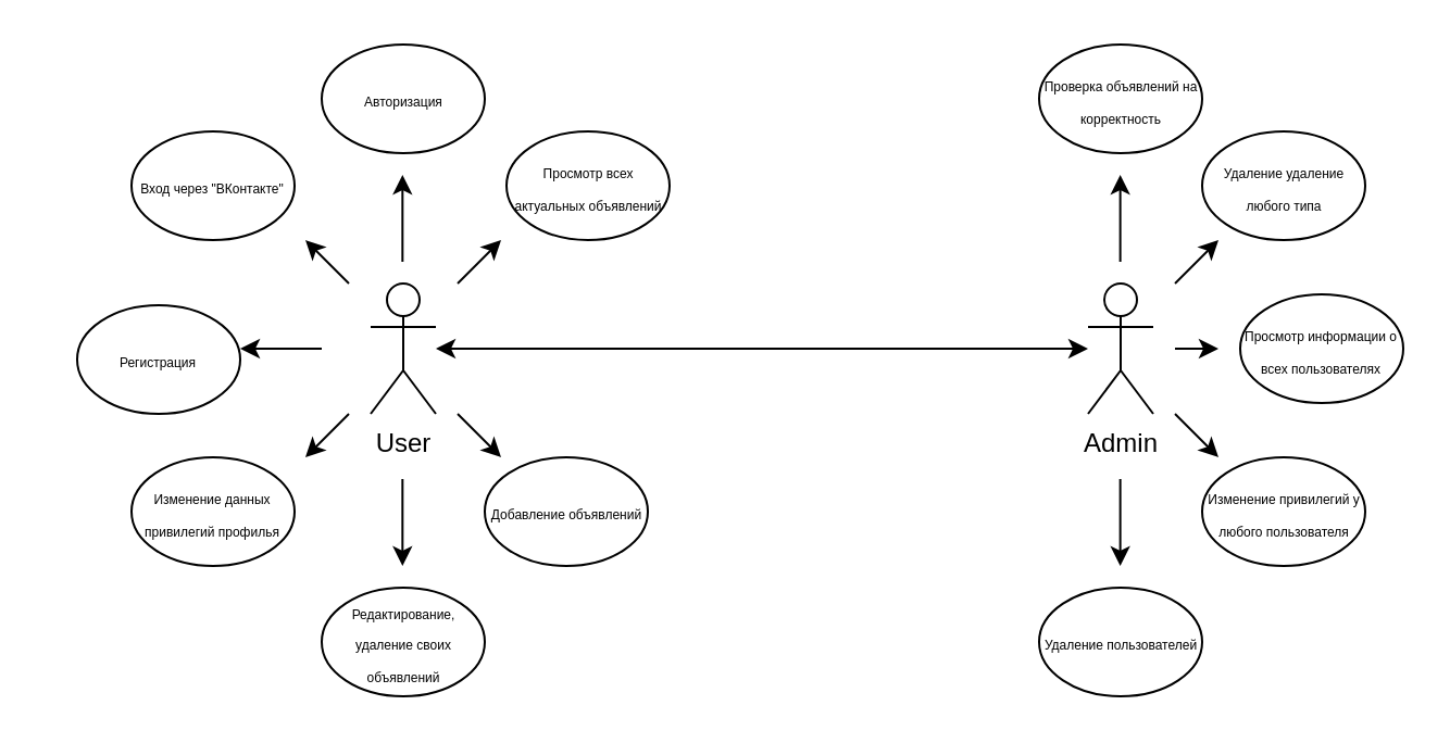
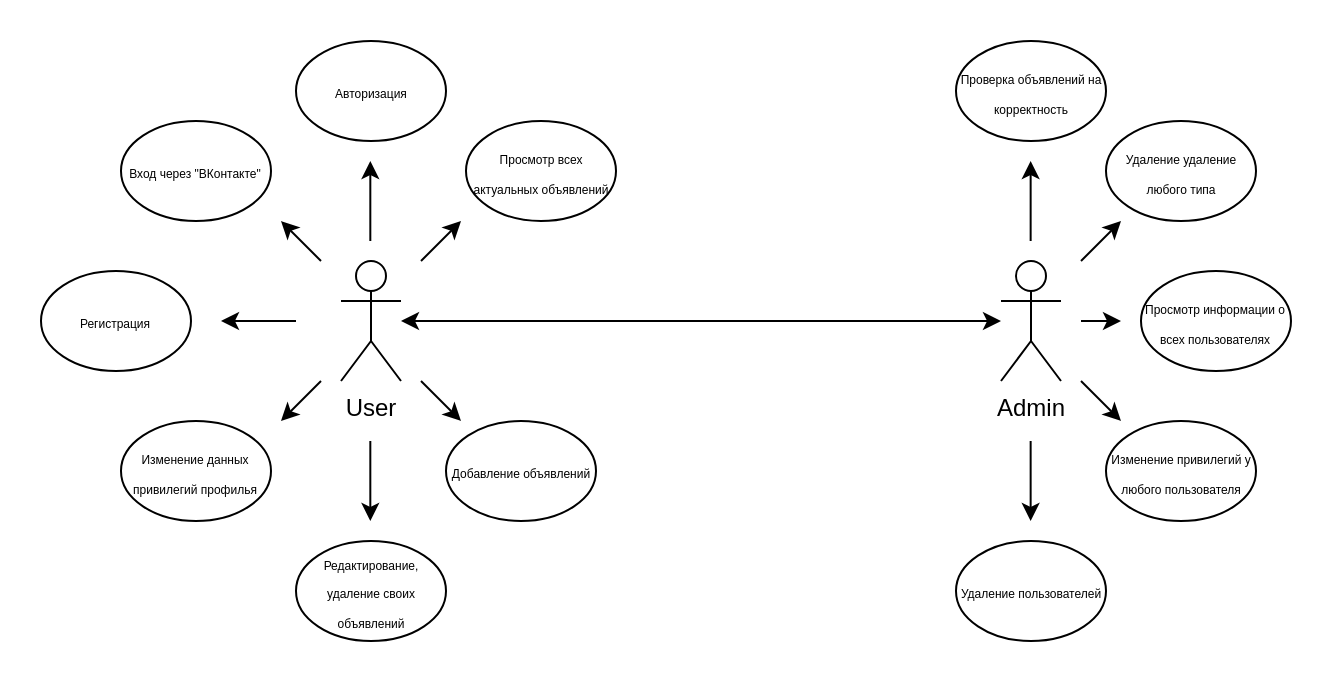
  <mxCell id="0" />
  <mxCell id="1" parent="0" />
  <mxCell id="2" value="User" style="shape=umlActor;verticalLabelPosition=bottom;verticalAlign=top;html=1;outlineConnect=0;" parent="1" vertex="1"><mxGeometry x="170" y="130" width="30" height="60" as="geometry" /></mxCell>
  <mxCell id="3" value="Admin" style="shape=umlActor;verticalLabelPosition=bottom;verticalAlign=top;html=1;outlineConnect=0;" parent="1" vertex="1"><mxGeometry x="500" y="130" width="30" height="60" as="geometry" /></mxCell>
  <mxCell id="4" value="" style="endArrow=classic;html=1;rounded=0;" parent="1" edge="1"><mxGeometry width="50" height="50" relative="1" as="geometry"><mxPoint x="514.82" y="120" as="sourcePoint" /><mxPoint x="514.82" y="80" as="targetPoint" /><Array as="points"><mxPoint x="514.82" y="110" /><mxPoint x="514.82" y="100" /></Array></mxGeometry></mxCell>
  <mxCell id="5" value="" style="endArrow=classic;html=1;rounded=0;" parent="1" edge="1"><mxGeometry width="50" height="50" relative="1" as="geometry"><mxPoint x="514.82" y="220" as="sourcePoint" /><mxPoint x="514.82" y="260" as="targetPoint" /></mxGeometry></mxCell>
  <mxCell id="6" value="" style="endArrow=classic;html=1;rounded=0;" parent="1" edge="1"><mxGeometry width="50" height="50" relative="1" as="geometry"><mxPoint x="540" y="130" as="sourcePoint" /><mxPoint x="560" y="110" as="targetPoint" /></mxGeometry></mxCell>
  <mxCell id="7" value="" style="endArrow=classic;html=1;rounded=0;" edge="1" parent="1"><mxGeometry width="50" height="50" relative="1" as="geometry"><mxPoint x="540" y="190" as="sourcePoint" /><mxPoint x="560" y="210" as="targetPoint" /></mxGeometry></mxCell>
  <mxCell id="8" value="" style="endArrow=classic;html=1;rounded=0;" edge="1" parent="1"><mxGeometry width="50" height="50" relative="1" as="geometry"><mxPoint x="540" y="160" as="sourcePoint" /><mxPoint x="560" y="160" as="targetPoint" /></mxGeometry></mxCell>
  <mxCell id="9" value="&lt;font style=&quot;font-size: 6px;&quot;&gt;Проверка объявлений на корректность&lt;/font&gt;" style="ellipse;whiteSpace=wrap;html=1;" vertex="1" parent="1"><mxGeometry x="477.5" y="20" width="75" height="50" as="geometry" /></mxCell>
  <mxCell id="10" value="&lt;font style=&quot;font-size: 6px;&quot;&gt;Удаление пользователей&lt;/font&gt;" style="ellipse;whiteSpace=wrap;html=1;" vertex="1" parent="1"><mxGeometry x="477.5" y="270" width="75" height="50" as="geometry" /></mxCell>
  <mxCell id="11" value="&lt;font style=&quot;font-size: 6px;&quot;&gt;Изменение привилегий у любого пользователя&lt;/font&gt;" style="ellipse;whiteSpace=wrap;html=1;" vertex="1" parent="1"><mxGeometry x="552.5" y="210" width="75" height="50" as="geometry" /></mxCell>
  <mxCell id="12" value="&lt;font style=&quot;font-size: 6px;&quot;&gt;Просмотр информации о всех пользователях&lt;/font&gt;" style="ellipse;whiteSpace=wrap;html=1;" vertex="1" parent="1"><mxGeometry x="570" y="135" width="75" height="50" as="geometry" /></mxCell>
  <mxCell id="13" value="&lt;font style=&quot;font-size: 6px;&quot;&gt;Удаление удаление любого типа&lt;/font&gt;" style="ellipse;whiteSpace=wrap;html=1;" vertex="1" parent="1"><mxGeometry x="552.5" y="60" width="75" height="50" as="geometry" /></mxCell>
  <mxCell id="14" value="" style="endArrow=classic;startArrow=classic;html=1;rounded=0;" edge="1" parent="1" source="2" target="3"><mxGeometry width="50" height="50" relative="1" as="geometry"><mxPoint x="320" y="180" as="sourcePoint" /><mxPoint x="370" y="130" as="targetPoint" /></mxGeometry></mxCell>
  <mxCell id="15" value="" style="endArrow=classic;html=1;rounded=0;" edge="1" parent="1"><mxGeometry width="50" height="50" relative="1" as="geometry"><mxPoint x="184.66" y="120" as="sourcePoint" /><mxPoint x="184.66" y="80" as="targetPoint" /><Array as="points"><mxPoint x="184.66" y="110" /><mxPoint x="184.66" y="100" /></Array></mxGeometry></mxCell>
  <mxCell id="16" value="" style="endArrow=classic;html=1;rounded=0;" edge="1" parent="1"><mxGeometry width="50" height="50" relative="1" as="geometry"><mxPoint x="184.66" y="220" as="sourcePoint" /><mxPoint x="184.66" y="260" as="targetPoint" /></mxGeometry></mxCell>
  <mxCell id="17" value="" style="endArrow=classic;html=1;rounded=0;" edge="1" parent="1"><mxGeometry width="50" height="50" relative="1" as="geometry"><mxPoint x="210" y="130" as="sourcePoint" /><mxPoint x="230" y="110" as="targetPoint" /></mxGeometry></mxCell>
  <mxCell id="18" value="" style="endArrow=classic;html=1;rounded=0;" edge="1" parent="1"><mxGeometry width="50" height="50" relative="1" as="geometry"><mxPoint x="210" y="190" as="sourcePoint" /><mxPoint x="230" y="210" as="targetPoint" /></mxGeometry></mxCell>
  <mxCell id="19" value="" style="endArrow=classic;html=1;rounded=0;" edge="1" parent="1"><mxGeometry width="50" height="50" relative="1" as="geometry"><mxPoint x="160" y="130" as="sourcePoint" /><mxPoint x="140" y="110" as="targetPoint" /></mxGeometry></mxCell>
  <mxCell id="20" value="" style="endArrow=classic;html=1;rounded=0;" edge="1" parent="1"><mxGeometry width="50" height="50" relative="1" as="geometry"><mxPoint x="160" y="190" as="sourcePoint" /><mxPoint x="140" y="210" as="targetPoint" /></mxGeometry></mxCell>
  <mxCell id="21" value="" style="endArrow=classic;html=1;rounded=0;" edge="1" parent="1"><mxGeometry width="50" height="50" relative="1" as="geometry"><mxPoint x="147.5" y="160" as="sourcePoint" /><mxPoint x="110" y="160" as="targetPoint" /></mxGeometry></mxCell>
  <mxCell id="22" value="&lt;font style=&quot;font-size: 6px;&quot;&gt;Редактирование, удаление своих объявлений&lt;/font&gt;" style="ellipse;whiteSpace=wrap;html=1;" vertex="1" parent="1"><mxGeometry x="147.5" y="270" width="75" height="50" as="geometry" /></mxCell>
  <mxCell id="23" value="&lt;font style=&quot;font-size: 6px;&quot;&gt;Добавление объявлений&lt;/font&gt;" style="ellipse;whiteSpace=wrap;html=1;" vertex="1" parent="1"><mxGeometry x="222.5" y="210" width="75" height="50" as="geometry" /></mxCell>
  <mxCell id="24" value="&lt;font style=&quot;font-size: 6px;&quot;&gt;Изменение данных привилегий профилья&lt;/font&gt;" style="ellipse;whiteSpace=wrap;html=1;" vertex="1" parent="1"><mxGeometry x="60" y="210" width="75" height="50" as="geometry" /></mxCell>
  <mxCell id="25" value="&lt;font style=&quot;font-size: 6px;&quot;&gt;Просмотр всех актуальных объявлений&lt;/font&gt;" style="ellipse;whiteSpace=wrap;html=1;" vertex="1" parent="1"><mxGeometry x="232.5" y="60" width="75" height="50" as="geometry" /></mxCell>
- <mxCell id="26" value="&lt;font style=&quot;font-size: 6px;&quot;&gt;Регистрация&lt;/font&gt;" style="ellipse;whiteSpace=wrap;html=1;" vertex="1" parent="1"><mxGeometry x="35" y="140" width="75" height="50" as="geometry" /></mxCell>
+ <mxCell id="26" value="&lt;font style=&quot;font-size: 6px;&quot;&gt;Регистрация&lt;/font&gt;" style="ellipse;whiteSpace=wrap;html=1;" vertex="1" parent="1"><mxGeometry x="20" y="135" width="75" height="50" as="geometry" /></mxCell>
  <mxCell id="27" value="&lt;font style=&quot;font-size: 6px;&quot;&gt;Авторизация&lt;/font&gt;" style="ellipse;whiteSpace=wrap;html=1;" vertex="1" parent="1"><mxGeometry x="147.5" y="20" width="75" height="50" as="geometry" /></mxCell>
  <mxCell id="28" value="&lt;font style=&quot;font-size: 6px;&quot;&gt;Вход через &quot;ВКонтакте&quot;&lt;/font&gt;" style="ellipse;whiteSpace=wrap;html=1;" vertex="1" parent="1"><mxGeometry x="60" y="60" width="75" height="50" as="geometry" /></mxCell>
